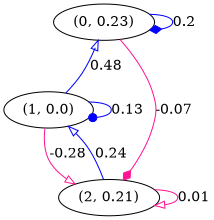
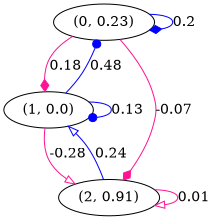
  digraph {
    edge [arrowhead=diamond color=blue]
    n1 [label="(0, 0.23)"]
    n2 [label="(1, 0.0)"]
-   n3 [label="(2, 0.21)"]
+   n3 [label="(2, 0.91)"]
    n1 -> n1 [label=0.2]
+   n1 -> n2 [color=deeppink label=0.18]
    n1 -> n3 [color=deeppink label=-0.07]
-   n2 -> n1 [arrowhead=onormal label=0.48]
+   n2 -> n1 [arrowhead=dot label=0.48]
    n2 -> n2 [arrowhead=dot label=0.13]
    n2 -> n3 [arrowhead=onormal color=deeppink label=-0.28]
    n3 -> n2 [arrowhead=onormal label=0.24]
    n3 -> n3 [arrowhead=onormal color=deeppink label=0.01]
  }
